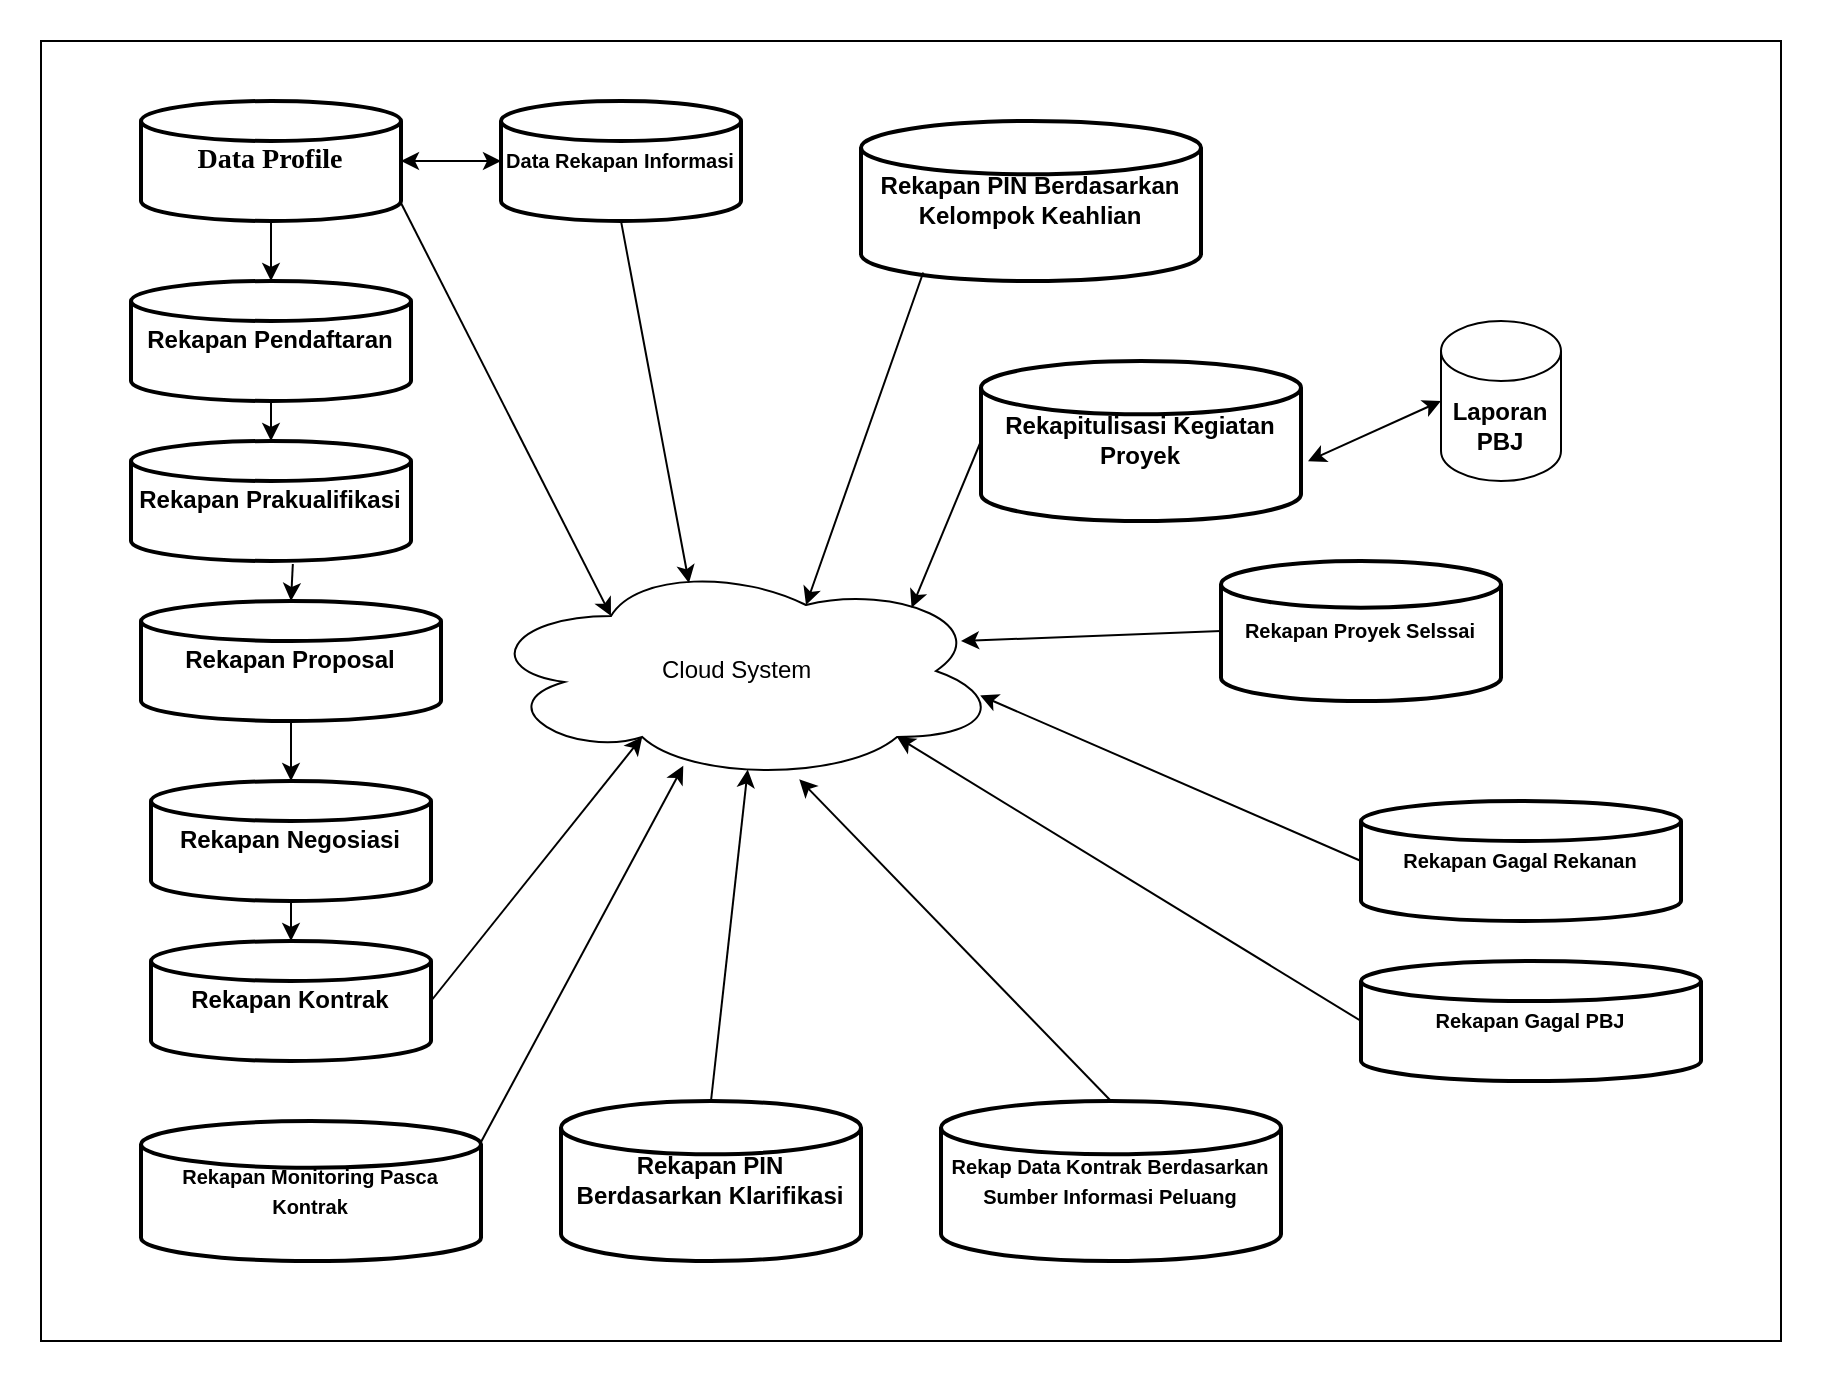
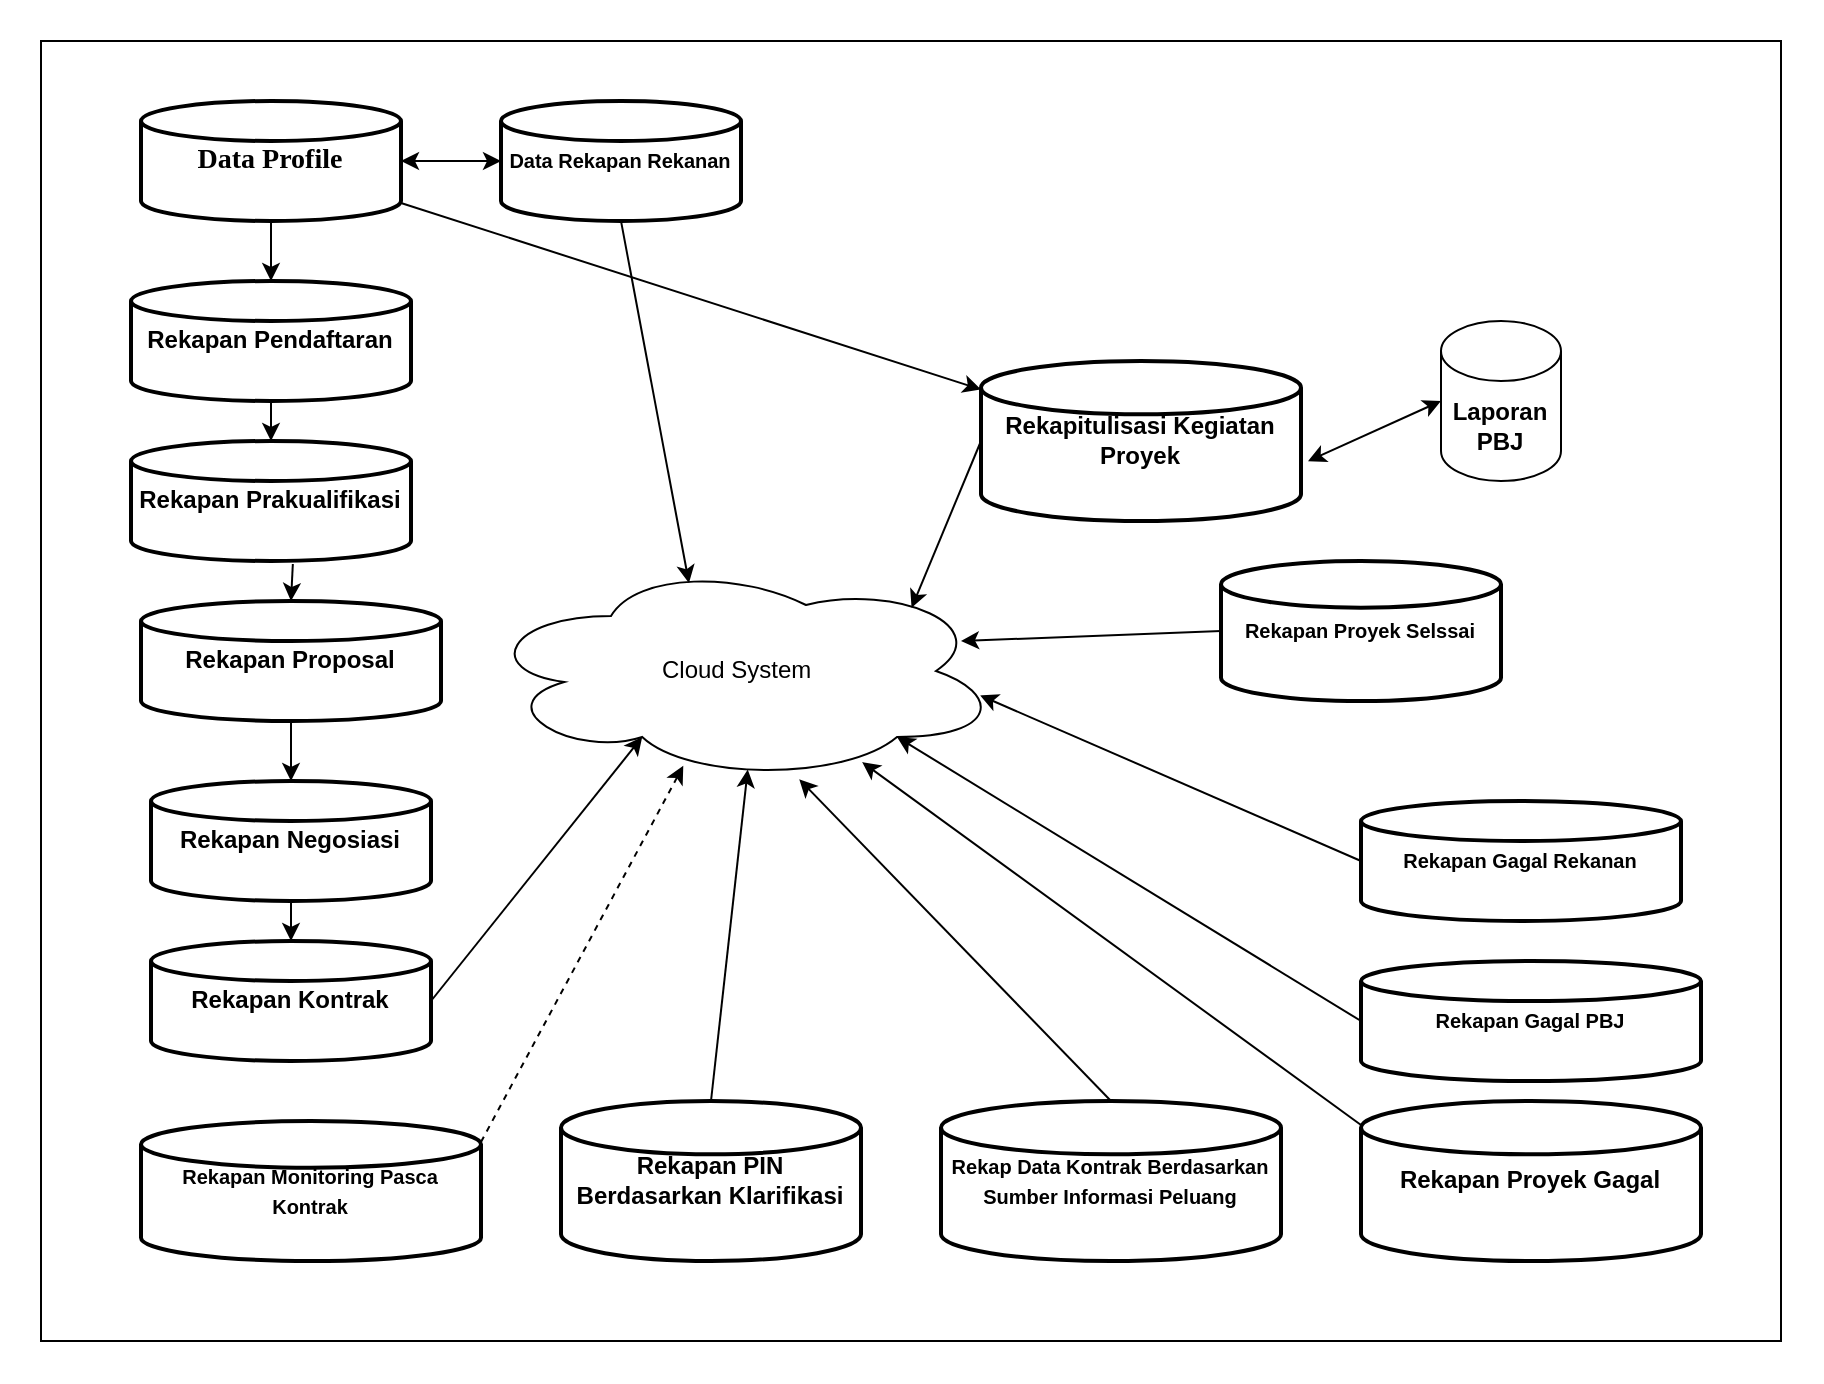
  <mxCell id="0" />
  <mxCell id="1" parent="0" />
  <mxCell id="2" value="&lt;font face=&quot;Times New Roman&quot; style=&quot;font-size: 14px;&quot;&gt;Data Profile&lt;/font&gt;" style="strokeWidth=2;html=1;shape=mxgraph.flowchart.database;whiteSpace=wrap;fontStyle=1" vertex="1" parent="1"><mxGeometry x="70" y="50" width="130" height="60" as="geometry" /></mxCell>
- <mxCell id="3" value="&lt;font style=&quot;font-size: 10px;&quot;&gt;Data Rekapan Informasi&lt;/font&gt;" style="strokeWidth=2;html=1;shape=mxgraph.flowchart.database;whiteSpace=wrap;fontStyle=1" vertex="1" parent="1"><mxGeometry x="250" y="50" width="120" height="60" as="geometry" /></mxCell>
+ <mxCell id="3" value="&lt;font style=&quot;font-size: 10px;&quot;&gt;Data Rekapan Rekanan&lt;/font&gt;" style="strokeWidth=2;html=1;shape=mxgraph.flowchart.database;whiteSpace=wrap;fontStyle=1" vertex="1" parent="1"><mxGeometry x="250" y="50" width="120" height="60" as="geometry" /></mxCell>
  <mxCell id="4" value="Rekapan Pendaftaran" style="strokeWidth=2;html=1;shape=mxgraph.flowchart.database;whiteSpace=wrap;fontStyle=1" vertex="1" parent="1"><mxGeometry x="65" y="140" width="140" height="60" as="geometry" /></mxCell>
  <mxCell id="5" value="Rekapan Prakualifikasi" style="strokeWidth=2;html=1;shape=mxgraph.flowchart.database;whiteSpace=wrap;fontStyle=1" vertex="1" parent="1"><mxGeometry x="65" y="220" width="140" height="60" as="geometry" /></mxCell>
  <mxCell id="6" value="Rekapan Proposal" style="strokeWidth=2;html=1;shape=mxgraph.flowchart.database;whiteSpace=wrap;fontStyle=1" vertex="1" parent="1"><mxGeometry x="70" y="300" width="150" height="60" as="geometry" /></mxCell>
  <mxCell id="7" value="Rekapan Negosiasi" style="strokeWidth=2;html=1;shape=mxgraph.flowchart.database;whiteSpace=wrap;fontStyle=1" vertex="1" parent="1"><mxGeometry x="75" y="390" width="140" height="60" as="geometry" /></mxCell>
  <mxCell id="8" value="Rekapan Kontrak" style="strokeWidth=2;html=1;shape=mxgraph.flowchart.database;whiteSpace=wrap;fontStyle=1" vertex="1" parent="1"><mxGeometry x="75" y="470" width="140" height="60" as="geometry" /></mxCell>
  <mxCell id="9" value="&lt;font style=&quot;font-size: 10px;&quot;&gt;Rekapan Gagal Rekanan&lt;/font&gt;" style="strokeWidth=2;html=1;shape=mxgraph.flowchart.database;whiteSpace=wrap;fontStyle=1" vertex="1" parent="1"><mxGeometry x="680" y="400" width="160" height="60" as="geometry" /></mxCell>
  <mxCell id="10" value="&lt;font style=&quot;font-size: 10px;&quot;&gt;Rekapan Gagal PBJ&lt;/font&gt;" style="strokeWidth=2;html=1;shape=mxgraph.flowchart.database;whiteSpace=wrap;fontStyle=1" vertex="1" parent="1"><mxGeometry x="680" y="480" width="170" height="60" as="geometry" /></mxCell>
  <mxCell id="11" value="&lt;b&gt;Rekapan PIN Berdasarkan Klarifikasi&lt;/b&gt;" style="strokeWidth=2;html=1;shape=mxgraph.flowchart.database;whiteSpace=wrap;" vertex="1" parent="1"><mxGeometry x="280" y="550" width="150" height="80" as="geometry" /></mxCell>
  <mxCell id="12" value="&lt;font style=&quot;font-size: 10px;&quot;&gt;Rekapan Proyek Selssai&lt;/font&gt;" style="strokeWidth=2;html=1;shape=mxgraph.flowchart.database;whiteSpace=wrap;fontStyle=1" vertex="1" parent="1"><mxGeometry x="610" y="280" width="140" height="70" as="geometry" /></mxCell>
  <mxCell id="13" value="&lt;span style=&quot;font-size: 10px;&quot;&gt;Rekapan Monitoring Pasca Kontrak&lt;/span&gt;" style="strokeWidth=2;html=1;shape=mxgraph.flowchart.database;whiteSpace=wrap;fontStyle=1" vertex="1" parent="1"><mxGeometry x="70" y="560" width="170" height="70" as="geometry" /></mxCell>
  <mxCell id="14" value="&lt;b&gt;Rekapitulisasi Kegiatan Proyek&lt;/b&gt;" style="strokeWidth=2;html=1;shape=mxgraph.flowchart.database;whiteSpace=wrap;" vertex="1" parent="1"><mxGeometry x="490" y="180" width="160" height="80" as="geometry" /></mxCell>
- <mxCell id="15" value="&lt;b&gt;Rekapan PIN Berdasarkan Kelompok Keahlian&lt;/b&gt;" style="strokeWidth=2;html=1;shape=mxgraph.flowchart.database;whiteSpace=wrap;" vertex="1" parent="1"><mxGeometry x="430" y="60" width="170" height="80" as="geometry" /></mxCell>
  <mxCell id="16" value="&lt;font style=&quot;font-size: 10px;&quot;&gt;&lt;b&gt;Rekap Data Kontrak Berdasarkan Sumber Informasi Peluang&lt;/b&gt;&lt;/font&gt;" style="strokeWidth=2;html=1;shape=mxgraph.flowchart.database;whiteSpace=wrap;" vertex="1" parent="1"><mxGeometry x="470" y="550" width="170" height="80" as="geometry" /></mxCell>
  <mxCell id="17" value="&lt;b&gt;Laporan PBJ&lt;/b&gt;" style="shape=cylinder3;whiteSpace=wrap;html=1;boundedLbl=1;backgroundOutline=1;size=15;" vertex="1" parent="1"><mxGeometry x="720" y="160" width="60" height="80" as="geometry" /></mxCell>
+ <mxCell id="18" value="&lt;b&gt;Rekapan Proyek Gagal&lt;/b&gt;" style="strokeWidth=2;html=1;shape=mxgraph.flowchart.database;whiteSpace=wrap;" vertex="1" parent="1"><mxGeometry x="680" y="550" width="170" height="80" as="geometry" /></mxCell>
  <mxCell id="19" value="" style="endArrow=classic;html=1;rounded=0;exitX=0.5;exitY=1;exitDx=0;exitDy=0;exitPerimeter=0;entryX=0.5;entryY=0;entryDx=0;entryDy=0;entryPerimeter=0;" edge="1" parent="1" source="2" target="4"><mxGeometry width="50" height="50" relative="1" as="geometry"><mxPoint x="430" y="370" as="sourcePoint" /><mxPoint x="480" y="320" as="targetPoint" /></mxGeometry></mxCell>
  <mxCell id="20" value="" style="endArrow=classic;html=1;rounded=0;exitX=0.5;exitY=1;exitDx=0;exitDy=0;exitPerimeter=0;entryX=0.5;entryY=0;entryDx=0;entryDy=0;entryPerimeter=0;" edge="1" parent="1" source="4" target="5"><mxGeometry width="50" height="50" relative="1" as="geometry"><mxPoint x="430" y="370" as="sourcePoint" /><mxPoint x="480" y="320" as="targetPoint" /></mxGeometry></mxCell>
  <mxCell id="21" value="" style="endArrow=classic;startArrow=classic;html=1;rounded=0;exitX=1;exitY=0.5;exitDx=0;exitDy=0;exitPerimeter=0;entryX=0;entryY=0.5;entryDx=0;entryDy=0;entryPerimeter=0;" edge="1" parent="1" source="2" target="3"><mxGeometry width="50" height="50" relative="1" as="geometry"><mxPoint x="430" y="370" as="sourcePoint" /><mxPoint x="480" y="320" as="targetPoint" /></mxGeometry></mxCell>
  <mxCell id="22" value="" style="endArrow=classic;html=1;rounded=0;exitX=0.578;exitY=1.025;exitDx=0;exitDy=0;exitPerimeter=0;entryX=0.5;entryY=0;entryDx=0;entryDy=0;entryPerimeter=0;" edge="1" parent="1" source="5" target="6"><mxGeometry width="50" height="50" relative="1" as="geometry"><mxPoint x="430" y="370" as="sourcePoint" /><mxPoint x="480" y="320" as="targetPoint" /></mxGeometry></mxCell>
  <mxCell id="23" value="" style="endArrow=classic;html=1;rounded=0;exitX=0.5;exitY=1;exitDx=0;exitDy=0;exitPerimeter=0;" edge="1" parent="1" source="6" target="7"><mxGeometry width="50" height="50" relative="1" as="geometry"><mxPoint x="430" y="370" as="sourcePoint" /><mxPoint x="480" y="320" as="targetPoint" /></mxGeometry></mxCell>
  <mxCell id="24" value="" style="endArrow=classic;html=1;rounded=0;exitX=0.5;exitY=1;exitDx=0;exitDy=0;exitPerimeter=0;entryX=0.5;entryY=0;entryDx=0;entryDy=0;entryPerimeter=0;" edge="1" parent="1" source="7" target="8"><mxGeometry width="50" height="50" relative="1" as="geometry"><mxPoint x="430" y="370" as="sourcePoint" /><mxPoint x="480" y="320" as="targetPoint" /></mxGeometry></mxCell>
  <mxCell id="25" value="Cloud System&amp;nbsp;" style="ellipse;shape=cloud;whiteSpace=wrap;html=1;" vertex="1" parent="1"><mxGeometry x="240" y="280" width="260" height="110" as="geometry" /></mxCell>
  <mxCell id="26" value="" style="endArrow=classic;html=1;rounded=0;exitX=1;exitY=0.5;exitDx=0;exitDy=0;exitPerimeter=0;entryX=0.31;entryY=0.8;entryDx=0;entryDy=0;entryPerimeter=0;" edge="1" parent="1" source="8" target="25"><mxGeometry width="50" height="50" relative="1" as="geometry"><mxPoint x="430" y="370" as="sourcePoint" /><mxPoint x="480" y="320" as="targetPoint" /></mxGeometry></mxCell>
- <mxCell id="27" value="" style="endArrow=classic;html=1;rounded=0;exitX=1;exitY=0.15;exitDx=0;exitDy=0;exitPerimeter=0;entryX=0.389;entryY=0.931;entryDx=0;entryDy=0;entryPerimeter=0;" edge="1" parent="1" source="13" target="25"><mxGeometry width="50" height="50" relative="1" as="geometry"><mxPoint x="430" y="370" as="sourcePoint" /><mxPoint x="480" y="320" as="targetPoint" /></mxGeometry></mxCell>
+ <mxCell id="27" value="" style="endArrow=classic;html=1;rounded=0;exitX=1;exitY=0.15;exitDx=0;exitDy=0;exitPerimeter=0;entryX=0.389;entryY=0.931;entryDx=0;entryDy=0;entryPerimeter=0;dashed=1;" edge="1" parent="1" source="13" target="25"><mxGeometry width="50" height="50" relative="1" as="geometry"><mxPoint x="430" y="370" as="sourcePoint" /><mxPoint x="480" y="320" as="targetPoint" /></mxGeometry></mxCell>
  <mxCell id="28" value="" style="endArrow=classic;html=1;rounded=0;exitX=0.5;exitY=0;exitDx=0;exitDy=0;exitPerimeter=0;entryX=0.513;entryY=0.948;entryDx=0;entryDy=0;entryPerimeter=0;" edge="1" parent="1" source="11" target="25"><mxGeometry width="50" height="50" relative="1" as="geometry"><mxPoint x="430" y="370" as="sourcePoint" /><mxPoint x="480" y="320" as="targetPoint" /></mxGeometry></mxCell>
  <mxCell id="29" value="" style="endArrow=classic;html=1;rounded=0;exitX=0.5;exitY=0;exitDx=0;exitDy=0;exitPerimeter=0;entryX=0.612;entryY=0.992;entryDx=0;entryDy=0;entryPerimeter=0;" edge="1" parent="1" source="16" target="25"><mxGeometry width="50" height="50" relative="1" as="geometry"><mxPoint x="430" y="370" as="sourcePoint" /><mxPoint x="422" y="384" as="targetPoint" /></mxGeometry></mxCell>
+ <mxCell id="30" value="" style="endArrow=classic;html=1;rounded=0;exitX=0;exitY=0.15;exitDx=0;exitDy=0;exitPerimeter=0;entryX=0.733;entryY=0.914;entryDx=0;entryDy=0;entryPerimeter=0;" edge="1" parent="1" source="18" target="25"><mxGeometry width="50" height="50" relative="1" as="geometry"><mxPoint x="430" y="370" as="sourcePoint" /><mxPoint x="480" y="320" as="targetPoint" /></mxGeometry></mxCell>
  <mxCell id="31" value="" style="endArrow=classic;html=1;rounded=0;exitX=0;exitY=0.5;exitDx=0;exitDy=0;exitPerimeter=0;entryX=0.8;entryY=0.8;entryDx=0;entryDy=0;entryPerimeter=0;" edge="1" parent="1" source="10" target="25"><mxGeometry width="50" height="50" relative="1" as="geometry"><mxPoint x="430" y="370" as="sourcePoint" /><mxPoint x="480" y="320" as="targetPoint" /></mxGeometry></mxCell>
  <mxCell id="32" value="" style="endArrow=classic;html=1;rounded=0;exitX=0;exitY=0.5;exitDx=0;exitDy=0;exitPerimeter=0;entryX=0.96;entryY=0.611;entryDx=0;entryDy=0;entryPerimeter=0;" edge="1" parent="1" source="9" target="25"><mxGeometry width="50" height="50" relative="1" as="geometry"><mxPoint x="430" y="370" as="sourcePoint" /><mxPoint x="480" y="320" as="targetPoint" /></mxGeometry></mxCell>
  <mxCell id="33" value="" style="endArrow=classic;html=1;rounded=0;exitX=0;exitY=0.5;exitDx=0;exitDy=0;exitPerimeter=0;" edge="1" parent="1" source="12"><mxGeometry width="50" height="50" relative="1" as="geometry"><mxPoint x="430" y="370" as="sourcePoint" /><mxPoint x="480" y="320" as="targetPoint" /></mxGeometry></mxCell>
  <mxCell id="34" value="" style="endArrow=classic;html=1;rounded=0;exitX=0;exitY=0.5;exitDx=0;exitDy=0;exitPerimeter=0;entryX=0.828;entryY=0.213;entryDx=0;entryDy=0;entryPerimeter=0;" edge="1" parent="1" source="14" target="25"><mxGeometry width="50" height="50" relative="1" as="geometry"><mxPoint x="430" y="370" as="sourcePoint" /><mxPoint x="480" y="320" as="targetPoint" /></mxGeometry></mxCell>
- <mxCell id="35" value="" style="endArrow=classic;html=1;rounded=0;exitX=0.183;exitY=0.947;exitDx=0;exitDy=0;exitPerimeter=0;entryX=0.625;entryY=0.2;entryDx=0;entryDy=0;entryPerimeter=0;" edge="1" parent="1" source="15" target="25"><mxGeometry width="50" height="50" relative="1" as="geometry"><mxPoint x="430" y="370" as="sourcePoint" /><mxPoint x="480" y="320" as="targetPoint" /></mxGeometry></mxCell>
  <mxCell id="36" value="" style="endArrow=classic;html=1;rounded=0;exitX=0.5;exitY=1;exitDx=0;exitDy=0;exitPerimeter=0;entryX=0.4;entryY=0.1;entryDx=0;entryDy=0;entryPerimeter=0;" edge="1" parent="1" source="3" target="25"><mxGeometry width="50" height="50" relative="1" as="geometry"><mxPoint x="430" y="370" as="sourcePoint" /><mxPoint x="480" y="320" as="targetPoint" /></mxGeometry></mxCell>
- <mxCell id="37" value="" style="endArrow=classic;html=1;rounded=0;exitX=1;exitY=0.85;exitDx=0;exitDy=0;exitPerimeter=0;entryX=0.25;entryY=0.25;entryDx=0;entryDy=0;entryPerimeter=0;" edge="1" parent="1" source="2" target="25"><mxGeometry width="50" height="50" relative="1" as="geometry"><mxPoint x="430" y="370" as="sourcePoint" /><mxPoint x="480" y="320" as="targetPoint" /></mxGeometry></mxCell>
+ <mxCell id="37" value="" style="endArrow=classic;html=1;rounded=0;exitX=1;exitY=0.85;exitDx=0;exitDy=0;exitPerimeter=0;" edge="1" parent="1" source="2" target="14"><mxGeometry width="50" height="50" relative="1" as="geometry"><mxPoint x="430" y="370" as="sourcePoint" /><mxPoint x="480" y="320" as="targetPoint" /></mxGeometry></mxCell>
  <mxCell id="38" value="" style="endArrow=classic;startArrow=classic;html=1;rounded=0;exitX=1.022;exitY=0.626;exitDx=0;exitDy=0;exitPerimeter=0;entryX=0;entryY=0.5;entryDx=0;entryDy=0;entryPerimeter=0;" edge="1" parent="1" source="14" target="17"><mxGeometry width="50" height="50" relative="1" as="geometry"><mxPoint x="430" y="370" as="sourcePoint" /><mxPoint x="480" y="320" as="targetPoint" /></mxGeometry></mxCell>
  <mxCell id="39" value="" style="rounded=0;whiteSpace=wrap;html=1;fillColor=none;" vertex="1" parent="1"><mxGeometry x="20" y="20" width="870" height="650" as="geometry" /></mxCell>
